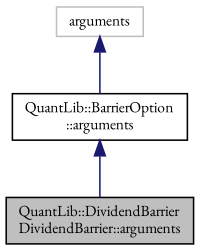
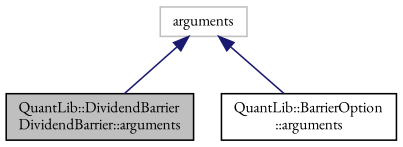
  digraph {
    fontname="EB Garamond"
    node [color=black fillcolor=white fontname="EB Garamond" fontsize=10 shape=record style=filled]
    edge [color=midnightblue dir=back fontname="EB Garamond" fontsize=10 labelfontname=Helvetica labelfontsize=10 style=solid]
    n1 [fillcolor=grey75 fontcolor=black height=0.2 label="QuantLib::DividendBarrier\lDividendBarrier::arguments" width=0.4]
    n2 [height=0.2 label="QuantLib::BarrierOption\l::arguments" width=0.4]
    n3 [color=grey75 height=0.2 label=arguments width=0.4]
-   n2 -> n1
+   n3 -> n1
    n3 -> n2
  }
